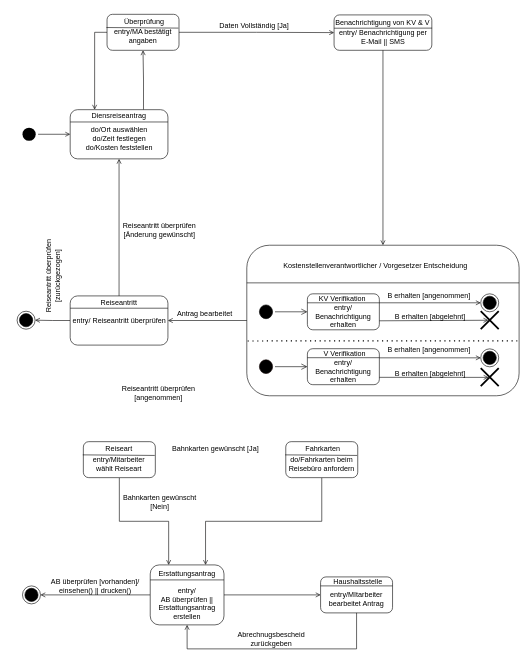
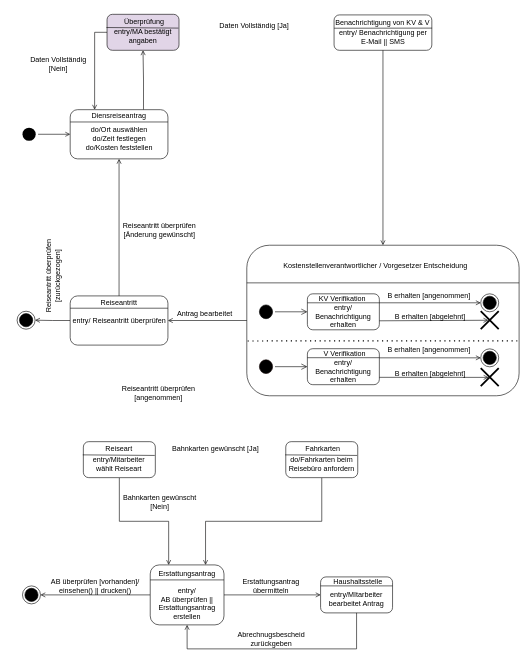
  <mxCell id="0" />
  <mxCell id="1" parent="0" />
  <mxCell id="2" value="&lt;div&gt;&lt;br&gt;entry/ Benachrichtigung per E-Mail || SMS&lt;/div&gt;" style="rounded=1;whiteSpace=wrap;html=1;" parent="1" vertex="1"><mxGeometry x="556.5" y="24" width="163" height="59" as="geometry" /></mxCell>
  <mxCell id="3" style="edgeStyle=none;rounded=0;orthogonalLoop=1;jettySize=auto;html=1;exitX=1;exitY=0.5;exitDx=0;exitDy=0;entryX=0;entryY=0.5;entryDx=0;entryDy=0;strokeColor=#030000;endArrow=open;endFill=0;" parent="1" source="4" target="41" edge="1"><mxGeometry relative="1" as="geometry" /></mxCell>
  <mxCell id="4" value="" style="ellipse;html=1;shape=startState;fillColor=#000000;strokeColor=none;" parent="1" vertex="1"><mxGeometry x="33" y="208" width="30" height="30" as="geometry" /></mxCell>
  <mxCell id="5" value="" style="endArrow=none;html=1;rounded=0;exitX=0.001;exitY=0.376;exitDx=0;exitDy=0;exitPerimeter=0;" parent="1" source="2" edge="1"><mxGeometry width="50" height="50" relative="1" as="geometry"><mxPoint x="547.5" y="85" as="sourcePoint" /><mxPoint x="719.92" y="46" as="targetPoint" /></mxGeometry></mxCell>
  <mxCell id="6" value="Benachrichtigung von KV &amp;amp; V" style="text;html=1;strokeColor=none;fillColor=none;align=center;verticalAlign=middle;whiteSpace=wrap;rounded=0;" parent="1" vertex="1"><mxGeometry x="553.48" y="22" width="169.04" height="30" as="geometry" /></mxCell>
  <mxCell id="7" value="" style="endArrow=open;html=1;rounded=0;entryX=0.5;entryY=0;entryDx=0;entryDy=0;exitX=0.5;exitY=1;exitDx=0;exitDy=0;endFill=0;" parent="1" source="2" target="9" edge="1"><mxGeometry width="50" height="50" relative="1" as="geometry"><mxPoint x="364" y="194" as="sourcePoint" /><mxPoint x="182.028" y="281.01" as="targetPoint" /></mxGeometry></mxCell>
  <mxCell id="8" value="Antrag bearbeitet " style="text;html=1;strokeColor=none;fillColor=none;align=center;verticalAlign=middle;whiteSpace=wrap;rounded=0;rotation=0;" parent="1" vertex="1"><mxGeometry x="275" y="506.5" width="132" height="30" as="geometry" /></mxCell>
  <mxCell id="9" value="" style="rounded=1;whiteSpace=wrap;html=1;" parent="1" vertex="1"><mxGeometry x="411" y="408" width="454" height="251" as="geometry" /></mxCell>
  <mxCell id="10" value="" style="endArrow=none;html=1;rounded=0;exitX=0;exitY=0.25;exitDx=0;exitDy=0;entryX=1;entryY=0.25;entryDx=0;entryDy=0;" parent="1" source="9" target="9" edge="1"><mxGeometry width="50" height="50" relative="1" as="geometry"><mxPoint x="452" y="477" as="sourcePoint" /><mxPoint x="502" y="427" as="targetPoint" /></mxGeometry></mxCell>
  <mxCell id="11" value="" style="endArrow=none;dashed=1;html=1;dashPattern=1 3;strokeWidth=2;rounded=0;exitX=0.003;exitY=0.636;exitDx=0;exitDy=0;exitPerimeter=0;" parent="1" source="9" edge="1"><mxGeometry width="50" height="50" relative="1" as="geometry"><mxPoint x="531" y="546" as="sourcePoint" /><mxPoint x="862" y="567.5" as="targetPoint" /></mxGeometry></mxCell>
  <mxCell id="12" value="Kostenstellenverantwortlicher / Vorgesetzer Entscheidung" style="text;html=1;strokeColor=none;fillColor=none;align=center;verticalAlign=middle;whiteSpace=wrap;rounded=0;" parent="1" vertex="1"><mxGeometry x="453" y="427.5" width="345" height="30" as="geometry" /></mxCell>
  <mxCell id="13" value="" style="ellipse;html=1;shape=startState;fillColor=#000000;strokeColor=#000000;" parent="1" vertex="1"><mxGeometry x="428" y="503.5" width="30" height="31" as="geometry" /></mxCell>
  <mxCell id="14" value="" style="edgeStyle=orthogonalEdgeStyle;html=1;verticalAlign=bottom;endArrow=open;endSize=8;strokeColor=#030000;rounded=0;entryX=0;entryY=0.5;entryDx=0;entryDy=0;" parent="1" source="13" target="15" edge="1"><mxGeometry relative="1" as="geometry"><mxPoint x="464" y="595.5" as="targetPoint" /></mxGeometry></mxCell>
  <mxCell id="15" value="&lt;div&gt;&lt;br&gt;&lt;/div&gt;&lt;div&gt;entry/ Benachrichtigung erhalten &lt;/div&gt;" style="rounded=1;whiteSpace=wrap;html=1;" parent="1" vertex="1"><mxGeometry x="512" y="489" width="120" height="60" as="geometry" /></mxCell>
  <mxCell id="16" value="" style="endArrow=none;html=1;rounded=0;exitX=0;exitY=0.25;exitDx=0;exitDy=0;entryX=1;entryY=0.25;entryDx=0;entryDy=0;" parent="1" source="15" target="15" edge="1"><mxGeometry width="50" height="50" relative="1" as="geometry"><mxPoint x="553" y="538.5" as="sourcePoint" /><mxPoint x="603" y="488.5" as="targetPoint" /></mxGeometry></mxCell>
  <mxCell id="17" value="" style="ellipse;html=1;shape=startState;fillColor=#000000;strokeColor=#0F0000;" parent="1" vertex="1"><mxGeometry x="428" y="595" width="30" height="31" as="geometry" /></mxCell>
  <mxCell id="18" value="" style="edgeStyle=orthogonalEdgeStyle;html=1;verticalAlign=bottom;endArrow=open;endSize=8;strokeColor=#030000;rounded=0;entryX=0;entryY=0.5;entryDx=0;entryDy=0;" parent="1" source="17" target="19" edge="1"><mxGeometry relative="1" as="geometry"><mxPoint x="464" y="687" as="targetPoint" /></mxGeometry></mxCell>
  <mxCell id="19" value="&lt;div&gt;&lt;br&gt;&lt;/div&gt;&lt;div&gt;entry/ Benachrichtigung erhalten&lt;/div&gt;" style="rounded=1;whiteSpace=wrap;html=1;" parent="1" vertex="1"><mxGeometry x="512" y="580.5" width="120" height="60" as="geometry" /></mxCell>
  <mxCell id="20" value="" style="endArrow=none;html=1;rounded=0;exitX=0;exitY=0.25;exitDx=0;exitDy=0;entryX=1;entryY=0.25;entryDx=0;entryDy=0;" parent="1" source="19" target="19" edge="1"><mxGeometry width="50" height="50" relative="1" as="geometry"><mxPoint x="553" y="630" as="sourcePoint" /><mxPoint x="603" y="580" as="targetPoint" /></mxGeometry></mxCell>
  <mxCell id="21" value="KV Verifikation" style="text;html=1;strokeColor=none;fillColor=none;align=center;verticalAlign=middle;whiteSpace=wrap;rounded=0;" parent="1" vertex="1"><mxGeometry x="522" y="482.5" width="97" height="30" as="geometry" /></mxCell>
  <mxCell id="22" value="V Verifikation" style="text;html=1;strokeColor=none;fillColor=none;align=center;verticalAlign=middle;whiteSpace=wrap;rounded=0;" parent="1" vertex="1"><mxGeometry x="524" y="574.5" width="101" height="30" as="geometry" /></mxCell>
  <mxCell id="23" value="" style="ellipse;html=1;shape=endState;fillColor=#000000;strokeColor=#030000;" parent="1" vertex="1"><mxGeometry x="801" y="489" width="30" height="30" as="geometry" /></mxCell>
  <mxCell id="24" value="" style="endArrow=open;html=1;rounded=0;exitX=1;exitY=0.25;exitDx=0;exitDy=0;entryX=0;entryY=0.5;entryDx=0;entryDy=0;endFill=0;" parent="1" source="15" target="23" edge="1"><mxGeometry width="50" height="50" relative="1" as="geometry"><mxPoint x="694" y="531.5" as="sourcePoint" /><mxPoint x="744" y="481.5" as="targetPoint" /></mxGeometry></mxCell>
  <mxCell id="25" value="B erhalten [angenommen]" style="text;html=1;strokeColor=none;fillColor=none;align=center;verticalAlign=middle;whiteSpace=wrap;rounded=0;" parent="1" vertex="1"><mxGeometry x="644" y="476.5" width="142" height="30" as="geometry" /></mxCell>
  <mxCell id="26" value="" style="ellipse;html=1;shape=endState;fillColor=#000000;strokeColor=#000000;" parent="1" vertex="1"><mxGeometry x="801" y="580.75" width="30" height="30" as="geometry" /></mxCell>
  <mxCell id="27" value="" style="endArrow=open;html=1;rounded=0;exitX=1;exitY=0.25;exitDx=0;exitDy=0;entryX=0;entryY=0.5;entryDx=0;entryDy=0;endFill=0;" parent="1" target="26" edge="1"><mxGeometry width="50" height="50" relative="1" as="geometry"><mxPoint x="632" y="595.75" as="sourcePoint" /><mxPoint x="744" y="573.25" as="targetPoint" /></mxGeometry></mxCell>
  <mxCell id="28" value="B erhalten [angenommen]" style="text;html=1;strokeColor=none;fillColor=none;align=center;verticalAlign=middle;whiteSpace=wrap;rounded=0;" parent="1" vertex="1"><mxGeometry x="644" y="568.25" width="142" height="30" as="geometry" /></mxCell>
  <mxCell id="29" value="" style="shape=umlDestroy;whiteSpace=wrap;html=1;strokeWidth=3;" parent="1" vertex="1"><mxGeometry x="801" y="518" width="30" height="30" as="geometry" /></mxCell>
  <mxCell id="30" value="" style="endArrow=open;html=1;rounded=0;exitX=1;exitY=0.75;exitDx=0;exitDy=0;entryX=0.423;entryY=0.503;entryDx=0;entryDy=0;entryPerimeter=0;endFill=0;" parent="1" source="15" target="29" edge="1"><mxGeometry width="50" height="50" relative="1" as="geometry"><mxPoint x="703" y="562.5" as="sourcePoint" /><mxPoint x="753" y="512.5" as="targetPoint" /></mxGeometry></mxCell>
  <mxCell id="31" value="B erhalten [abgelehnt]" style="text;html=1;strokeColor=none;fillColor=none;align=center;verticalAlign=middle;whiteSpace=wrap;rounded=0;" parent="1" vertex="1"><mxGeometry x="646" y="512.5" width="142" height="30" as="geometry" /></mxCell>
  <mxCell id="32" value="" style="shape=umlDestroy;whiteSpace=wrap;html=1;strokeWidth=3;" parent="1" vertex="1"><mxGeometry x="801" y="613" width="30" height="30" as="geometry" /></mxCell>
  <mxCell id="33" value="" style="endArrow=open;html=1;rounded=0;exitX=1;exitY=0.75;exitDx=0;exitDy=0;entryX=0.433;entryY=0.511;entryDx=0;entryDy=0;entryPerimeter=0;endFill=0;" parent="1" target="32" edge="1"><mxGeometry width="50" height="50" relative="1" as="geometry"><mxPoint x="632" y="628.25" as="sourcePoint" /><mxPoint x="753" y="606.75" as="targetPoint" /></mxGeometry></mxCell>
  <mxCell id="34" value="B erhalten [abgelehnt]" style="text;html=1;strokeColor=none;fillColor=none;align=center;verticalAlign=middle;whiteSpace=wrap;rounded=0;" parent="1" vertex="1"><mxGeometry x="646" y="606.75" width="142" height="30" as="geometry" /></mxCell>
  <mxCell id="35" value="" style="endArrow=open;html=1;rounded=0;exitX=0;exitY=0.5;exitDx=0;exitDy=0;entryX=1;entryY=0.5;entryDx=0;entryDy=0;endFill=0;" parent="1" source="9" target="37" edge="1"><mxGeometry width="50" height="50" relative="1" as="geometry"><mxPoint x="585" y="580" as="sourcePoint" /><mxPoint x="586" y="564" as="targetPoint" /></mxGeometry></mxCell>
  <mxCell id="36" style="edgeStyle=orthogonalEdgeStyle;rounded=0;orthogonalLoop=1;jettySize=auto;html=1;exitX=0;exitY=0.5;exitDx=0;exitDy=0;entryX=1;entryY=0.5;entryDx=0;entryDy=0;endArrow=open;endFill=0;strokeColor=#030000;" parent="1" source="37" target="46" edge="1"><mxGeometry relative="1" as="geometry" /></mxCell>
  <mxCell id="37" value="&lt;div&gt;entry/ Reiseantritt überprüfen&lt;br&gt;&lt;/div&gt;" style="rounded=1;whiteSpace=wrap;html=1;" parent="1" vertex="1"><mxGeometry x="116.5" y="492.5" width="163" height="82" as="geometry" /></mxCell>
  <mxCell id="38" value="" style="endArrow=none;html=1;rounded=0;exitX=0;exitY=0.25;exitDx=0;exitDy=0;entryX=1;entryY=0.25;entryDx=0;entryDy=0;" parent="1" source="37" target="37" edge="1"><mxGeometry width="50" height="50" relative="1" as="geometry"><mxPoint x="108.5" y="567.5" as="sourcePoint" /><mxPoint x="158.5" y="517.5" as="targetPoint" /></mxGeometry></mxCell>
  <mxCell id="39" value="Reiseantritt" style="text;html=1;strokeColor=none;fillColor=none;align=center;verticalAlign=middle;whiteSpace=wrap;rounded=0;" parent="1" vertex="1"><mxGeometry x="124" y="495.75" width="148" height="16.5" as="geometry" /></mxCell>
  <mxCell id="40" style="edgeStyle=orthogonalEdgeStyle;rounded=0;orthogonalLoop=1;jettySize=auto;html=1;exitX=0.75;exitY=0;exitDx=0;exitDy=0;entryX=0.5;entryY=1;entryDx=0;entryDy=0;endArrow=open;endFill=0;strokeColor=#030000;" parent="1" source="41" target="64" edge="1"><mxGeometry relative="1" as="geometry" /></mxCell>
  <mxCell id="41" value="&lt;div&gt;&lt;br&gt;&lt;/div&gt;&lt;div&gt;do/Ort auswählen&lt;/div&gt;&lt;div&gt;do/Zeit festlegen&lt;/div&gt;&lt;div&gt;do/Kosten feststellen&lt;br&gt;&lt;/div&gt;" style="rounded=1;whiteSpace=wrap;html=1;" parent="1" vertex="1"><mxGeometry x="116.5" y="182" width="163" height="82" as="geometry" /></mxCell>
  <mxCell id="42" value="" style="endArrow=none;html=1;rounded=0;exitX=0;exitY=0.25;exitDx=0;exitDy=0;entryX=1;entryY=0.25;entryDx=0;entryDy=0;" parent="1" source="41" target="41" edge="1"><mxGeometry width="50" height="50" relative="1" as="geometry"><mxPoint x="343" y="430" as="sourcePoint" /><mxPoint x="393" y="380" as="targetPoint" /></mxGeometry></mxCell>
  <mxCell id="43" value="Diensreiseantrag" style="text;html=1;strokeColor=none;fillColor=none;align=center;verticalAlign=middle;whiteSpace=wrap;rounded=0;" parent="1" vertex="1"><mxGeometry x="123.25" y="178" width="149.5" height="30" as="geometry" /></mxCell>
  <mxCell id="44" value="" style="endArrow=open;html=1;rounded=0;entryX=0.5;entryY=1;entryDx=0;entryDy=0;endFill=0;exitX=0.5;exitY=0;exitDx=0;exitDy=0;" parent="1" source="37" target="41" edge="1"><mxGeometry width="50" height="50" relative="1" as="geometry"><mxPoint x="190" y="488" as="sourcePoint" /><mxPoint x="304" y="337.25" as="targetPoint" /></mxGeometry></mxCell>
  <mxCell id="45" value="Reiseantritt überprüfen [Änderung gewünscht]" style="text;html=1;strokeColor=none;fillColor=none;align=center;verticalAlign=middle;whiteSpace=wrap;rounded=0;" parent="1" vertex="1"><mxGeometry x="203" y="355" width="125" height="53" as="geometry" /></mxCell>
  <mxCell id="46" value="" style="ellipse;html=1;shape=endState;fillColor=#000000;strokeColor=#000000;" parent="1" vertex="1"><mxGeometry x="28" y="518" width="30" height="30" as="geometry" /></mxCell>
  <mxCell id="47" value="Reiseantritt überprüfen [zurückgezogen]" style="text;html=1;strokeColor=none;fillColor=none;align=center;verticalAlign=middle;whiteSpace=wrap;rounded=0;rotation=-90;" parent="1" vertex="1"><mxGeometry y="442" width="138" height="34.5" as="geometry" x="20" /></mxCell>
  <mxCell id="48" value="Reiseantritt überprüfen [angenommen]" style="text;html=1;strokeColor=none;fillColor=none;align=center;verticalAlign=middle;whiteSpace=wrap;rounded=0;" parent="1" vertex="1"><mxGeometry x="200" y="629.5" width="128" height="48" as="geometry" /></mxCell>
  <mxCell id="49" style="edgeStyle=none;rounded=0;orthogonalLoop=1;jettySize=auto;html=1;exitX=0;exitY=0.5;exitDx=0;exitDy=0;entryX=1;entryY=0.5;entryDx=0;entryDy=0;endArrow=open;endFill=0;strokeColor=#030000;" parent="1" source="51" target="61" edge="1"><mxGeometry relative="1" as="geometry" /></mxCell>
  <mxCell id="50" style="edgeStyle=none;rounded=0;orthogonalLoop=1;jettySize=auto;html=1;exitX=1;exitY=0.5;exitDx=0;exitDy=0;entryX=0;entryY=0.5;entryDx=0;entryDy=0;endArrow=open;endFill=0;strokeColor=#030000;" parent="1" source="51" target="55" edge="1"><mxGeometry relative="1" as="geometry" /></mxCell>
  <mxCell id="51" value="&lt;div&gt;&lt;br&gt;&lt;/div&gt;&lt;div&gt;&lt;br&gt;&lt;/div&gt;&lt;div&gt;entry/&lt;/div&gt;&lt;div&gt;AB überprüfen || Erstattungsantrag erstellen&lt;br&gt;&lt;/div&gt;" style="rounded=1;whiteSpace=wrap;html=1;" parent="1" vertex="1"><mxGeometry x="249.96" y="941" width="123" height="100" as="geometry" /></mxCell>
  <mxCell id="52" value="" style="endArrow=none;html=1;rounded=0;exitX=0;exitY=0.25;exitDx=0;exitDy=0;entryX=1;entryY=0.25;entryDx=0;entryDy=0;" parent="1" source="51" target="51" edge="1"><mxGeometry width="50" height="50" relative="1" as="geometry"><mxPoint x="296.96" y="1009" as="sourcePoint" /><mxPoint x="346.96" y="959" as="targetPoint" /></mxGeometry></mxCell>
  <mxCell id="53" value="Erstattungsantrag" style="text;html=1;strokeColor=none;fillColor=none;align=center;verticalAlign=middle;whiteSpace=wrap;rounded=0;" parent="1" vertex="1"><mxGeometry x="254.96" y="941" width="113" height="30" as="geometry" /></mxCell>
+ <mxCell id="54" value="Erstattungsantrag übermitteln" style="text;html=1;strokeColor=none;fillColor=none;align=center;verticalAlign=middle;whiteSpace=wrap;rounded=0;" parent="1" vertex="1"><mxGeometry x="382" y="961" width="139" height="30" as="geometry" /></mxCell>
  <mxCell id="55" value="&lt;div&gt;&lt;br&gt;&lt;/div&gt;&lt;div&gt;entry/MItarbeiter bearbeitet Antrag&lt;br&gt;&lt;/div&gt;" style="rounded=1;whiteSpace=wrap;html=1;" parent="1" vertex="1"><mxGeometry x="534" y="961" width="120" height="60" as="geometry" /></mxCell>
  <mxCell id="56" value="" style="endArrow=none;html=1;rounded=0;exitX=0;exitY=0.25;exitDx=0;exitDy=0;entryX=1;entryY=0.25;entryDx=0;entryDy=0;" parent="1" source="55" target="55" edge="1"><mxGeometry width="50" height="50" relative="1" as="geometry"><mxPoint x="581" y="1029" as="sourcePoint" /><mxPoint x="631" y="979" as="targetPoint" /></mxGeometry></mxCell>
  <mxCell id="57" value="Haushaltsstelle" style="text;html=1;strokeColor=none;fillColor=none;align=center;verticalAlign=middle;whiteSpace=wrap;rounded=0;" parent="1" vertex="1"><mxGeometry x="540" y="955" width="113" height="30" as="geometry" /></mxCell>
  <mxCell id="58" value="" style="endArrow=open;html=1;rounded=0;exitX=0.5;exitY=1;exitDx=0;exitDy=0;entryX=0.5;entryY=1;entryDx=0;entryDy=0;endFill=0;edgeStyle=orthogonalEdgeStyle;" parent="1" source="55" target="51" edge="1"><mxGeometry width="50" height="50" relative="1" as="geometry"><mxPoint x="145" y="1057" as="sourcePoint" /><mxPoint x="159" y="1060" as="targetPoint" /><Array as="points"><mxPoint x="594" y="1081" /><mxPoint x="311" y="1081" /><mxPoint x="311" y="1041" /></Array></mxGeometry></mxCell>
  <mxCell id="59" value="AB überprüfen [vorhanden]/ einsehen() || drucken()" style="text;html=1;strokeColor=none;fillColor=none;align=center;verticalAlign=middle;whiteSpace=wrap;rounded=0;" parent="1" vertex="1"><mxGeometry x="72" y="961" width="173" height="30" as="geometry" /></mxCell>
  <mxCell id="60" value="Abrechnugsbescheid zurückgeben" style="text;html=1;strokeColor=none;fillColor=none;align=center;verticalAlign=middle;whiteSpace=wrap;rounded=0;" parent="1" vertex="1"><mxGeometry x="374.5" y="1050" width="154" height="30" as="geometry" /></mxCell>
  <mxCell id="61" value="" style="ellipse;html=1;shape=endState;fillColor=#000000;strokeColor=#000000;" parent="1" vertex="1"><mxGeometry x="37" y="976" width="30" height="30" as="geometry" /></mxCell>
- <mxCell id="62" style="rounded=0;orthogonalLoop=1;jettySize=auto;html=1;exitX=1;exitY=0.5;exitDx=0;exitDy=0;entryX=0;entryY=0.5;entryDx=0;entryDy=0;strokeColor=#030000;endArrow=open;endFill=0;edgeStyle=orthogonalEdgeStyle;" parent="1" source="64" target="2" edge="1"><mxGeometry relative="1" as="geometry" /></mxCell>
  <mxCell id="63" style="edgeStyle=orthogonalEdgeStyle;rounded=0;orthogonalLoop=1;jettySize=auto;html=1;exitX=0;exitY=0.5;exitDx=0;exitDy=0;entryX=0.25;entryY=0;entryDx=0;entryDy=0;endArrow=open;endFill=0;strokeColor=#030000;" parent="1" source="64" target="41" edge="1"><mxGeometry relative="1" as="geometry" /></mxCell>
- <mxCell id="64" value="&lt;div&gt;&lt;br&gt;&lt;/div&gt;&lt;div&gt;entry/MA bestätigt angaben&lt;br&gt;&lt;/div&gt;" style="rounded=1;whiteSpace=wrap;html=1;" parent="1" vertex="1"><mxGeometry x="177.96" y="23" width="120" height="60" as="geometry" /></mxCell>
+ <mxCell id="64" value="&lt;div&gt;&lt;br&gt;&lt;/div&gt;&lt;div&gt;entry/MA bestätigt angaben&lt;br&gt;&lt;/div&gt;" style="rounded=1;whiteSpace=wrap;html=1;fillColor=#e1d5e7;" parent="1" vertex="1"><mxGeometry x="177.96" y="23" width="120" height="60" as="geometry" /></mxCell>
  <mxCell id="65" value="" style="endArrow=none;html=1;rounded=0;exitX=-0.008;exitY=0.367;exitDx=0;exitDy=0;exitPerimeter=0;entryX=0.992;entryY=0.383;entryDx=0;entryDy=0;entryPerimeter=0;" parent="1" source="64" target="64" edge="1"><mxGeometry width="50" height="50" relative="1" as="geometry"><mxPoint x="217.96" y="78" as="sourcePoint" /><mxPoint x="267.96" y="28" as="targetPoint" /></mxGeometry></mxCell>
  <mxCell id="66" value="Überprüfung" style="text;html=1;strokeColor=none;fillColor=none;align=center;verticalAlign=middle;whiteSpace=wrap;rounded=0;" parent="1" vertex="1"><mxGeometry x="193.96" y="20" width="92" height="30" as="geometry" /></mxCell>
+ <mxCell id="67" value="Daten Vollständig&lt;br&gt;[Nein]" style="text;html=1;strokeColor=none;fillColor=none;align=center;verticalAlign=middle;whiteSpace=wrap;rounded=0;" parent="1" vertex="1"><mxGeometry x="42.48" y="88" width="110" height="36" as="geometry" /></mxCell>
  <mxCell id="68" style="edgeStyle=orthogonalEdgeStyle;rounded=0;orthogonalLoop=1;jettySize=auto;html=1;exitX=0.5;exitY=1;exitDx=0;exitDy=0;entryX=0.75;entryY=0;entryDx=0;entryDy=0;strokeColor=#030000;endArrow=open;endFill=0;" parent="1" source="69" target="51" edge="1"><mxGeometry relative="1" as="geometry" /></mxCell>
  <mxCell id="69" value="&lt;div&gt;&lt;br&gt;&lt;/div&gt;&lt;div&gt;do/Fahrkarten beim Reisebüro anfordern&lt;/div&gt;" style="rounded=1;whiteSpace=wrap;html=1;" parent="1" vertex="1"><mxGeometry x="475.96" y="735.5" width="120" height="60" as="geometry" /></mxCell>
  <mxCell id="70" value="" style="endArrow=none;html=1;rounded=0;exitX=-0.008;exitY=0.367;exitDx=0;exitDy=0;exitPerimeter=0;entryX=0.992;entryY=0.383;entryDx=0;entryDy=0;entryPerimeter=0;" parent="1" source="69" target="69" edge="1"><mxGeometry width="50" height="50" relative="1" as="geometry"><mxPoint x="515.96" y="790.5" as="sourcePoint" /><mxPoint x="565.96" y="740.5" as="targetPoint" /></mxGeometry></mxCell>
  <mxCell id="71" value="Fahrkarten" style="text;html=1;strokeColor=none;fillColor=none;align=center;verticalAlign=middle;whiteSpace=wrap;rounded=0;" parent="1" vertex="1"><mxGeometry x="491.96" y="732.5" width="92" height="30" as="geometry" /></mxCell>
  <mxCell id="72" value="Bahnkarten gewünscht [Ja]" style="text;html=1;strokeColor=none;fillColor=none;align=center;verticalAlign=middle;whiteSpace=wrap;rounded=0;" parent="1" vertex="1"><mxGeometry x="279.5" y="729.5" width="158" height="36" as="geometry" /></mxCell>
  <mxCell id="73" value="Bahnkarten gewünscht [Nein]" style="text;html=1;strokeColor=none;fillColor=none;align=center;verticalAlign=middle;whiteSpace=wrap;rounded=0;" parent="1" vertex="1"><mxGeometry x="186.5" y="818" width="158" height="36" as="geometry" /></mxCell>
  <mxCell id="74" style="rounded=0;orthogonalLoop=1;jettySize=auto;html=1;exitX=0.5;exitY=1;exitDx=0;exitDy=0;strokeColor=#030000;endArrow=open;endFill=0;entryX=0.25;entryY=0;entryDx=0;entryDy=0;edgeStyle=orthogonalEdgeStyle;" parent="1" source="76" target="51" edge="1"><mxGeometry relative="1" as="geometry"><mxPoint x="190" y="894" as="targetPoint" /></mxGeometry></mxCell>
  <mxCell id="75" value="Daten Vollständig [Ja]" style="text;html=1;strokeColor=none;fillColor=none;align=center;verticalAlign=middle;whiteSpace=wrap;rounded=0;" parent="1" vertex="1"><mxGeometry x="337.5" y="35" width="171.04" height="15" as="geometry" /></mxCell>
  <mxCell id="76" value="&lt;div&gt;&lt;br&gt;&lt;/div&gt;&lt;div&gt;entry/Mitarbeiter wählt Reiseart&lt;br&gt;&lt;/div&gt;" style="rounded=1;whiteSpace=wrap;html=1;" parent="1" vertex="1"><mxGeometry x="138.48" y="735.5" width="120" height="60" as="geometry" /></mxCell>
  <mxCell id="77" value="" style="endArrow=none;html=1;rounded=0;exitX=-0.008;exitY=0.367;exitDx=0;exitDy=0;exitPerimeter=0;entryX=0.992;entryY=0.383;entryDx=0;entryDy=0;entryPerimeter=0;" parent="1" source="76" target="76" edge="1"><mxGeometry width="50" height="50" relative="1" as="geometry"><mxPoint x="178.48" y="790.5" as="sourcePoint" /><mxPoint x="228.48" y="740.5" as="targetPoint" /></mxGeometry></mxCell>
  <mxCell id="78" value="Reiseart" style="text;html=1;strokeColor=none;fillColor=none;align=center;verticalAlign=middle;whiteSpace=wrap;rounded=0;" parent="1" vertex="1"><mxGeometry x="152.48" y="737.5" width="92" height="20" as="geometry" /></mxCell>
